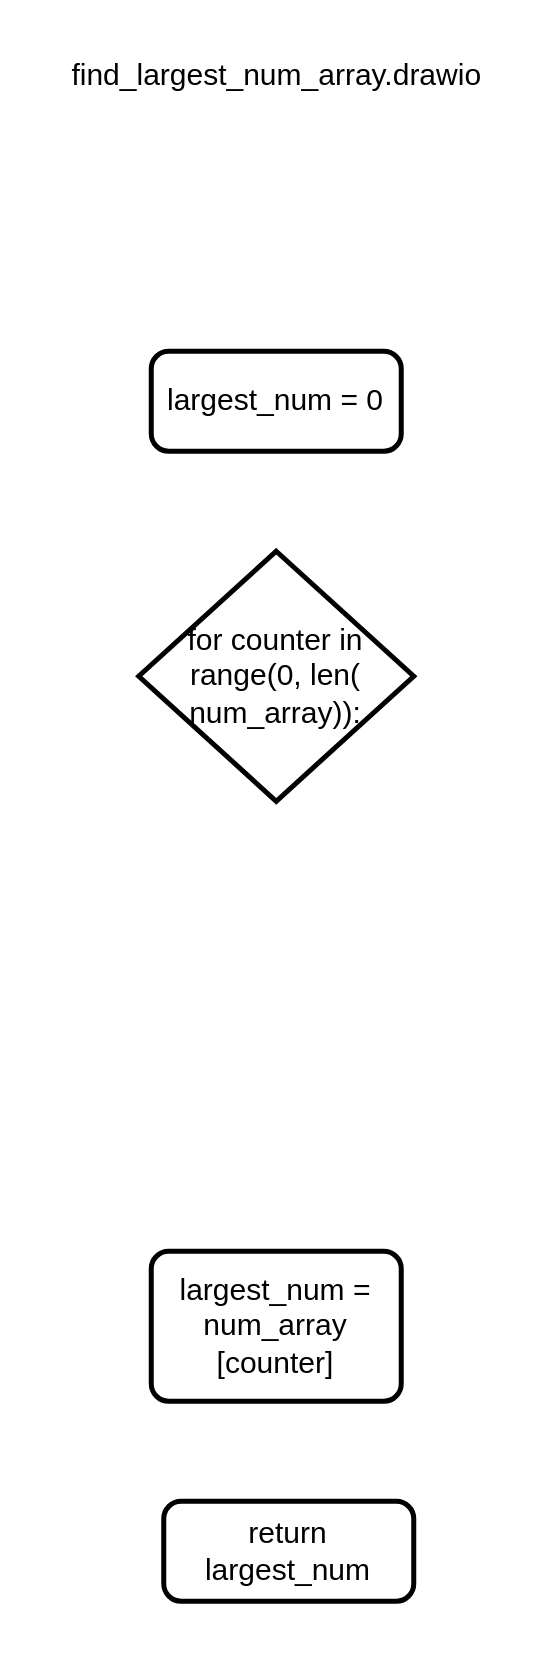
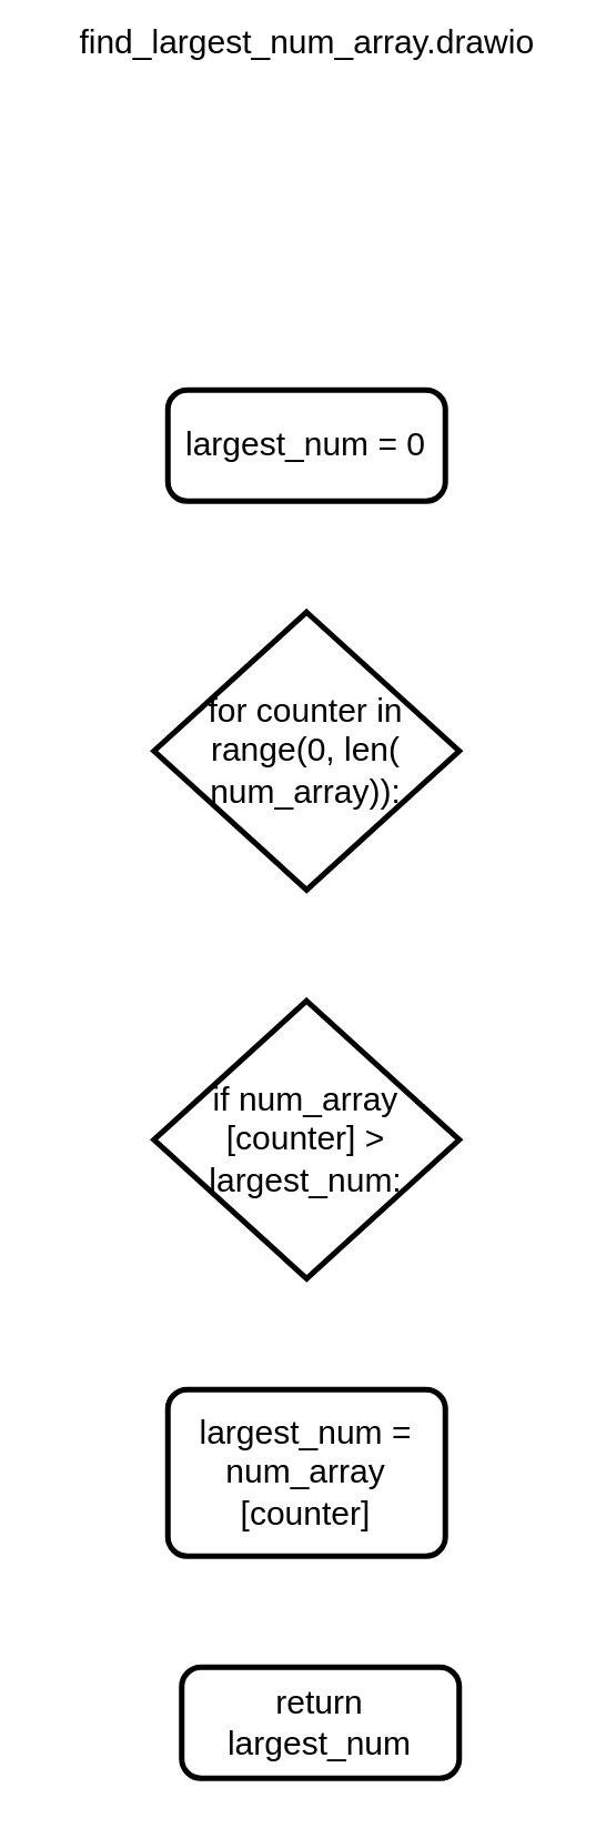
  <mxCell id="0" />
  <mxCell id="1" parent="0" />
- <mxCell id="2" value="find_largest_num_array.drawio" style="text;html=1;align=center;verticalAlign=middle;resizable=0;points=[];autosize=1;strokeColor=none;fillColor=none;" vertex="1" parent="1"><mxGeometry x="20" y="20" width="180" height="20" as="geometry" /></mxCell>
+ <mxCell id="2" value="find_largest_num_array.drawio" style="text;html=1;align=center;verticalAlign=middle;resizable=0;points=[];autosize=1;strokeColor=none;fillColor=none;" vertex="1" parent="1"><mxGeometry x="20" y="5" width="180" height="20" as="geometry" /></mxCell>
  <mxCell id="3" value="largest_num = 0" style="rounded=1;whiteSpace=wrap;html=1;absoluteArcSize=1;arcSize=14;strokeWidth=2;" vertex="1" parent="1"><mxGeometry x="60" y="140" width="100" height="40" as="geometry" /></mxCell>
  <mxCell id="4" value="for counter in range(0, len(&lt;br&gt;num_array)):" style="strokeWidth=2;html=1;shape=mxgraph.flowchart.decision;whiteSpace=wrap;" vertex="1" parent="1"><mxGeometry x="55" y="220" width="110" height="100" as="geometry" /></mxCell>
+ <mxCell id="5" value="if num_array&lt;br&gt;[counter] &amp;gt; largest_num:" style="strokeWidth=2;html=1;shape=mxgraph.flowchart.decision;whiteSpace=wrap;" vertex="1" parent="1"><mxGeometry x="55" y="360" width="110" height="100" as="geometry" /></mxCell>
  <mxCell id="6" value="largest_num = num_array&lt;br&gt;[counter]" style="rounded=1;whiteSpace=wrap;html=1;absoluteArcSize=1;arcSize=14;strokeWidth=2;" vertex="1" parent="1"><mxGeometry x="60" y="500" width="100" height="60" as="geometry" /></mxCell>
  <mxCell id="7" value="return largest_num" style="rounded=1;whiteSpace=wrap;html=1;absoluteArcSize=1;arcSize=14;strokeWidth=2;" vertex="1" parent="1"><mxGeometry x="65" y="600" width="100" height="40" as="geometry" /></mxCell>
